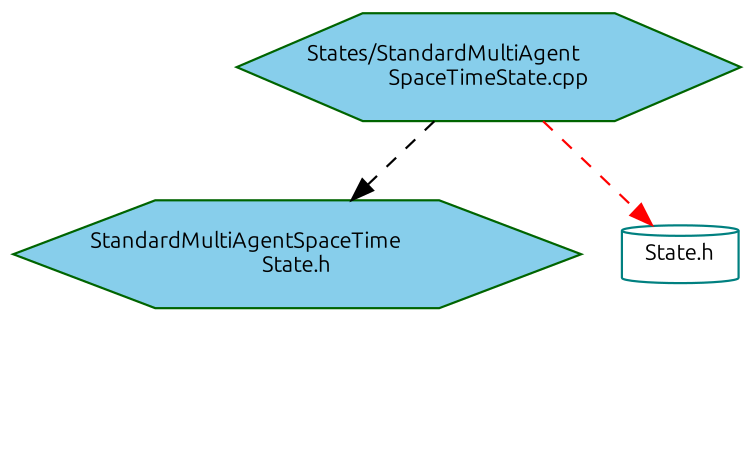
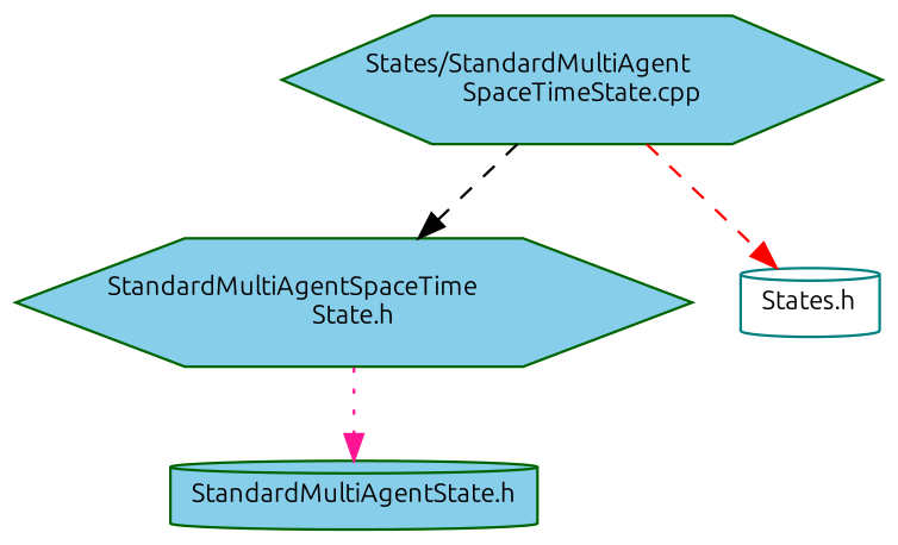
  digraph {
    fontname=Ubuntu
    node [color=darkgreen fillcolor=skyblue fontname=Ubuntu fontsize=10 shape=hexagon style=filled]
    edge [fontname=Ubuntu fontsize=10 labelfontname=Helvetica labelfontsize=10 style=dashed]
    n1 [fontcolor=black height=0.2 label="States/StandardMultiAgent\lSpaceTimeState.cpp" width=0.4]
    n2 [height=0.2 label="StandardMultiAgentSpaceTime\lState.h" width=0.4]
-   n3 [color=teal fillcolor=white height=0.2 label="State.h" shape=cylinder width=0.4]
+   n3 [color=teal fillcolor=white height=0.2 label="States.h" shape=cylinder width=0.4]
+   n4 [height=0.2 label="StandardMultiAgentState.h" shape=cylinder width=0.4]
    n1 -> n2 [color=black]
    n1 -> n3 [color=red]
+   n2 -> n4 [color=deeppink style=dotted]
  }
